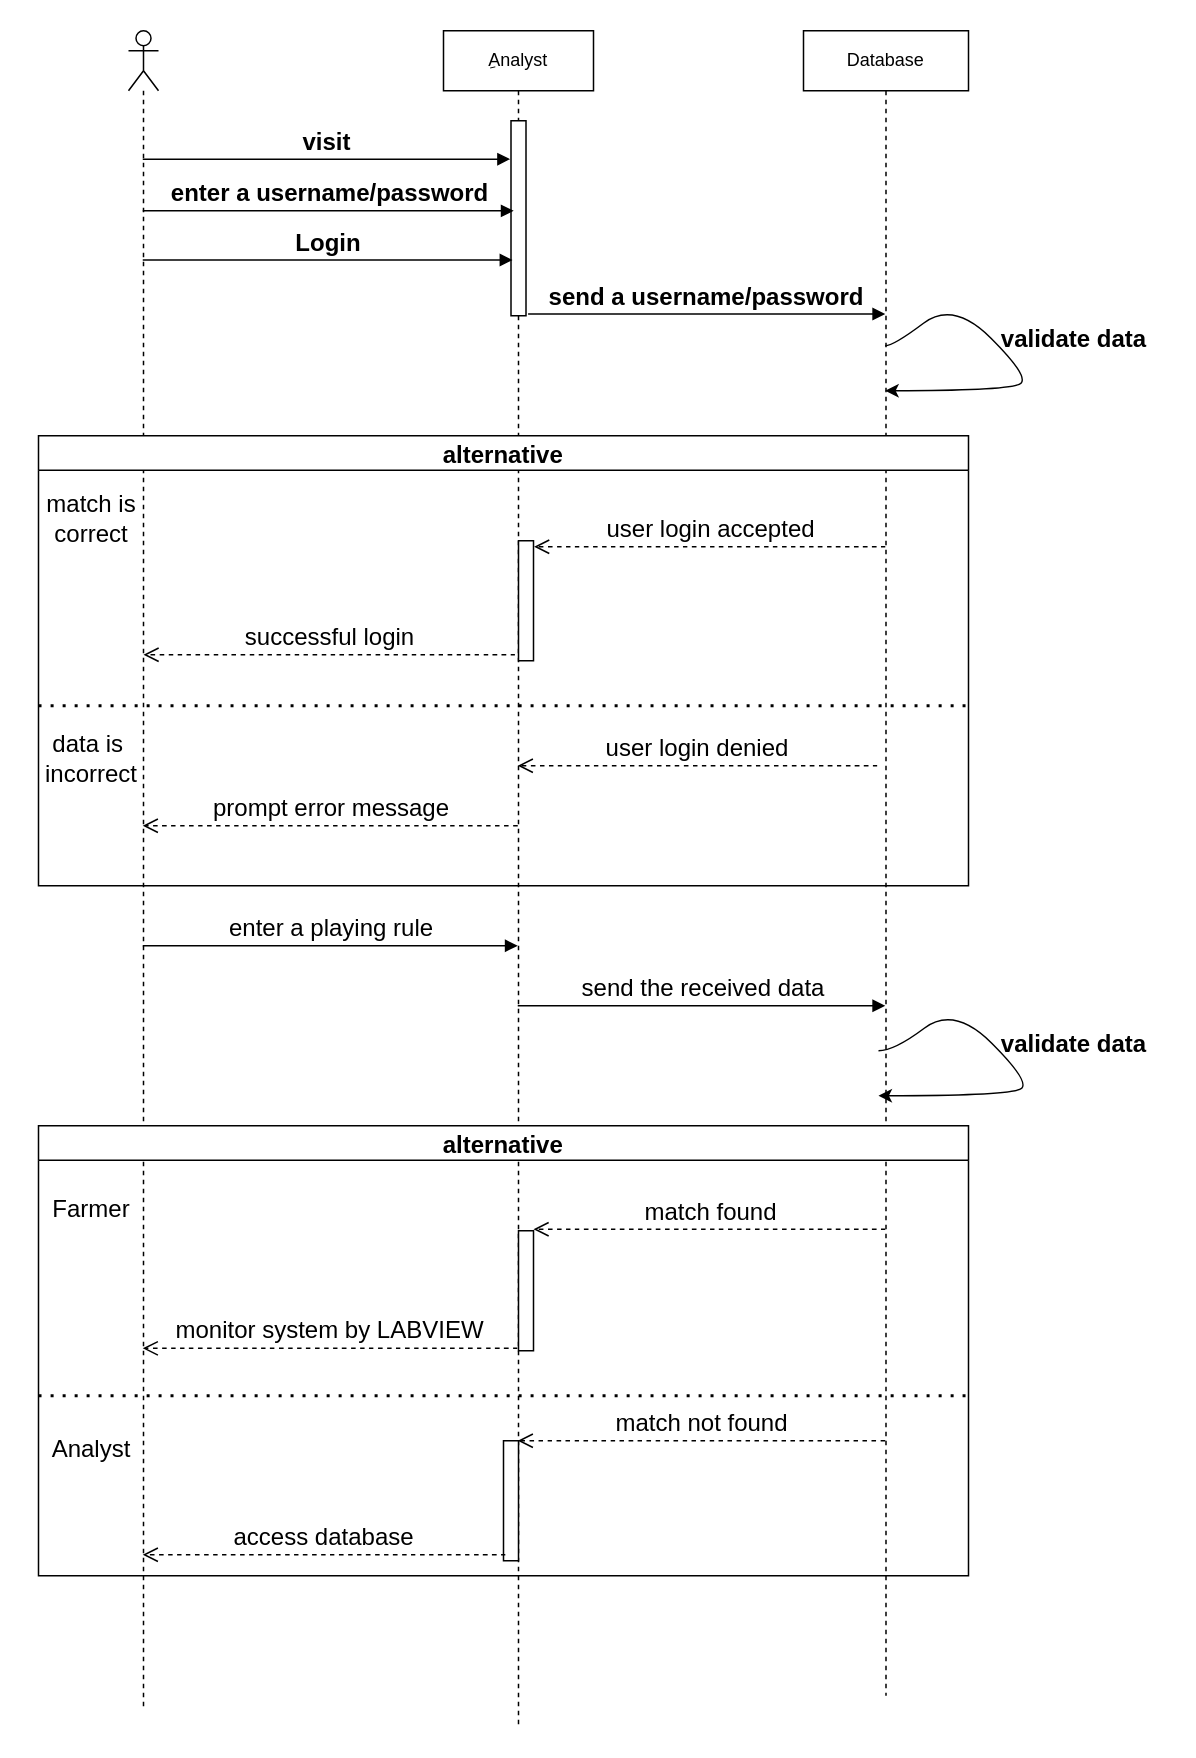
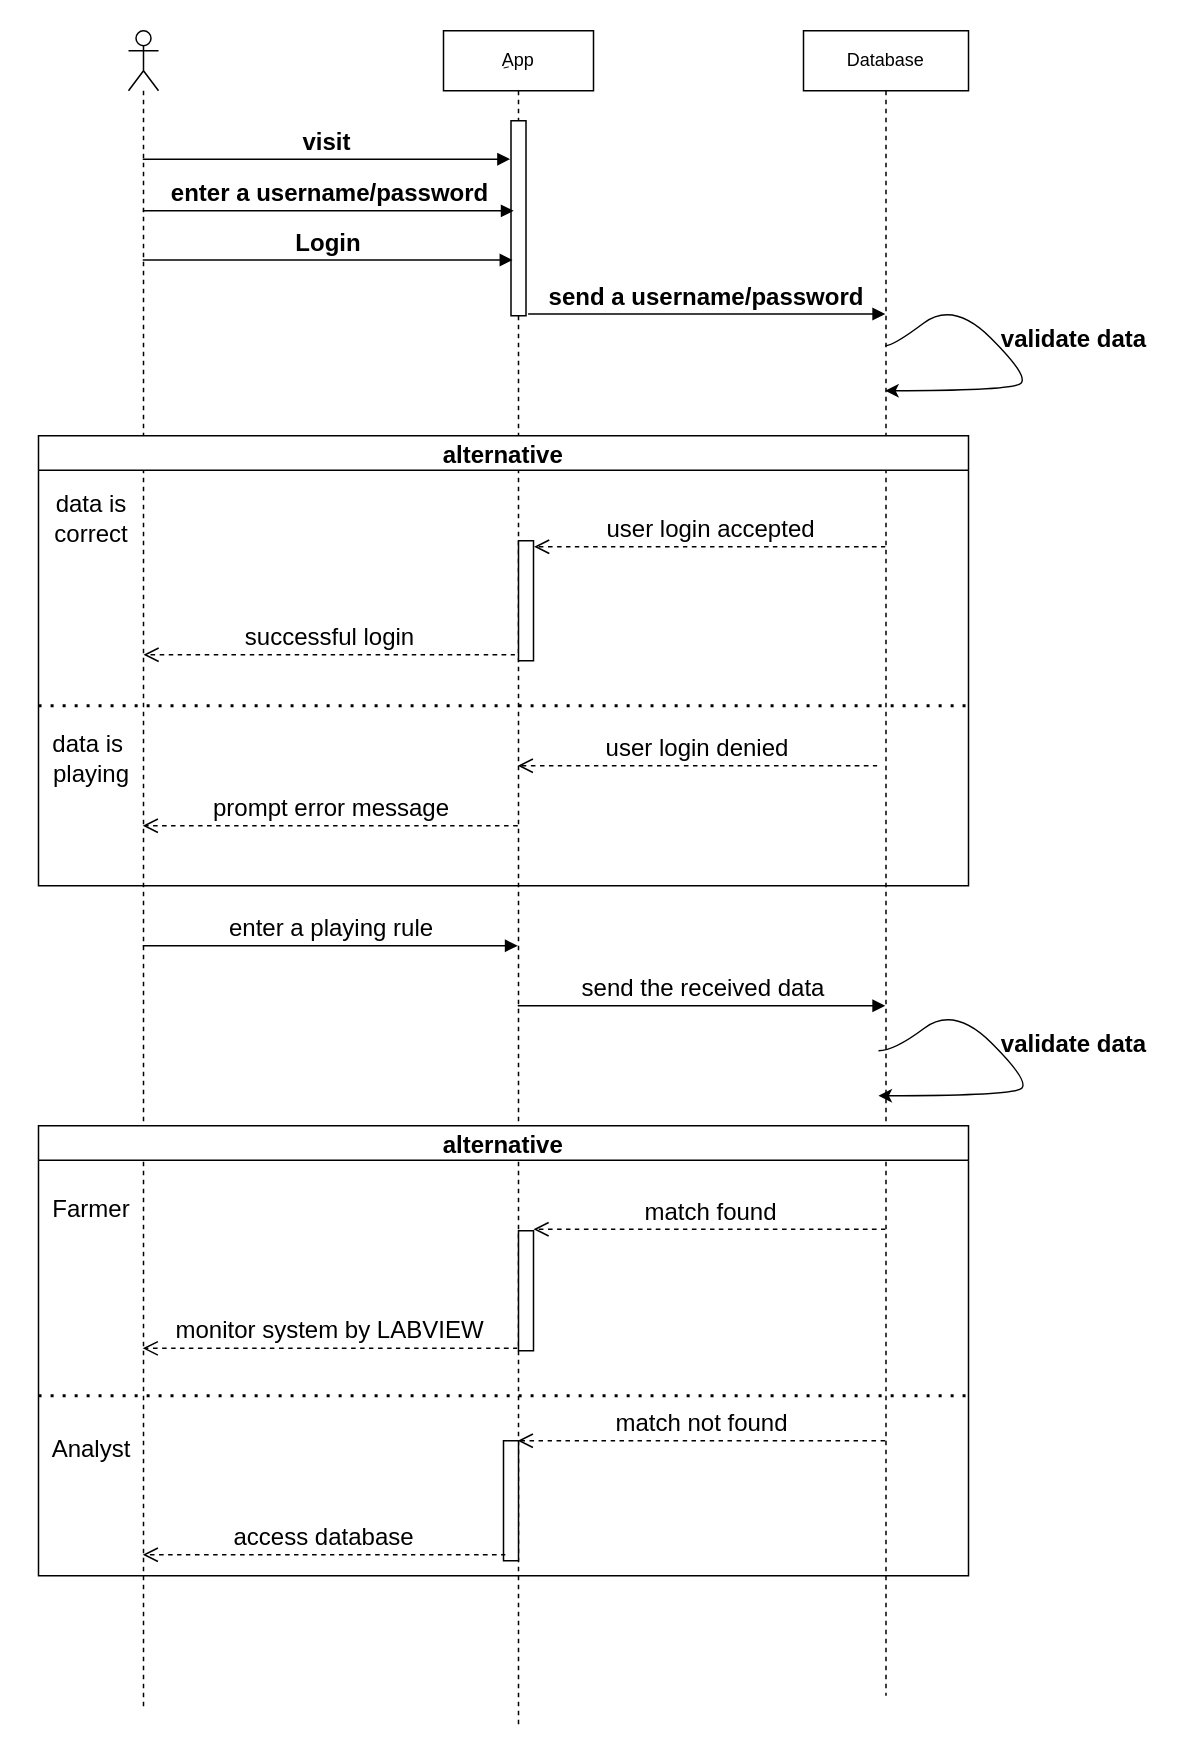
  <mxCell id="0" />
  <mxCell id="1" parent="0" />
  <mxCell id="2" value="" style="shape=umlLifeline;participant=umlActor;perimeter=lifelinePerimeter;whiteSpace=wrap;html=1;container=1;collapsible=0;recursiveResize=0;verticalAlign=top;spacingTop=36;outlineConnect=0;" vertex="1" parent="1"><mxGeometry x="85" y="20" width="20" height="1120" as="geometry" /></mxCell>
- <mxCell id="3" value="ِAnalyst" style="shape=umlLifeline;perimeter=lifelinePerimeter;whiteSpace=wrap;html=1;container=1;collapsible=0;recursiveResize=0;outlineConnect=0;" vertex="1" parent="1"><mxGeometry x="295" y="20" width="100" height="1130" as="geometry" /></mxCell>
+ <mxCell id="3" value="ِApp" style="shape=umlLifeline;perimeter=lifelinePerimeter;whiteSpace=wrap;html=1;container=1;collapsible=0;recursiveResize=0;outlineConnect=0;" vertex="1" parent="1"><mxGeometry x="295" y="20" width="100" height="1130" as="geometry" /></mxCell>
  <mxCell id="4" value="" style="html=1;points=[];perimeter=orthogonalPerimeter;" vertex="1" parent="3"><mxGeometry x="45" y="60" width="10" height="130" as="geometry" /></mxCell>
  <mxCell id="5" value="Database" style="shape=umlLifeline;perimeter=lifelinePerimeter;whiteSpace=wrap;html=1;container=1;collapsible=0;recursiveResize=0;outlineConnect=0;" vertex="1" parent="1"><mxGeometry x="535" y="20" width="110" height="1110" as="geometry" /></mxCell>
  <mxCell id="6" value="alternative" style="swimlane;fontSize=16;startSize=23;" vertex="1" parent="5"><mxGeometry x="-510" y="730" width="620" height="300" as="geometry" /></mxCell>
  <mxCell id="7" value="Farmer" style="text;html=1;align=center;verticalAlign=middle;resizable=0;points=[];autosize=1;strokeColor=none;fillColor=none;fontSize=16;" vertex="1" parent="6"><mxGeometry x="-5" y="40" width="80" height="30" as="geometry" /></mxCell>
  <mxCell id="8" value="" style="html=1;points=[];perimeter=orthogonalPerimeter;fontSize=16;" vertex="1" parent="6"><mxGeometry x="320" y="70" width="10" height="80" as="geometry" /></mxCell>
  <mxCell id="9" value="Analyst" style="text;html=1;align=center;verticalAlign=middle;resizable=0;points=[];autosize=1;strokeColor=none;fillColor=none;fontSize=16;" vertex="1" parent="6"><mxGeometry x="-5" y="200" width="80" height="30" as="geometry" /></mxCell>
  <mxCell id="10" value="match found" style="html=1;verticalAlign=bottom;endArrow=open;dashed=1;endSize=8;rounded=0;fontSize=16;curved=1;" edge="1" parent="6" source="5"><mxGeometry relative="1" as="geometry"><mxPoint x="559.1" y="69" as="sourcePoint" /><mxPoint x="330.0" y="69" as="targetPoint" /></mxGeometry></mxCell>
  <mxCell id="11" value="" style="endArrow=none;dashed=1;html=1;dashPattern=1 3;strokeWidth=2;rounded=0;fontSize=16;curved=1;" edge="1" parent="6"><mxGeometry width="50" height="50" relative="1" as="geometry"><mxPoint y="180" as="sourcePoint" /><mxPoint x="620" y="180" as="targetPoint" /><Array as="points"><mxPoint x="360" y="180" /></Array></mxGeometry></mxCell>
  <mxCell id="12" value="" style="html=1;points=[];perimeter=orthogonalPerimeter;fontSize=16;" vertex="1" parent="6"><mxGeometry x="310" y="210" width="10" height="80" as="geometry" /></mxCell>
  <mxCell id="13" value="&lt;font style=&quot;font-size: 16px;&quot;&gt;&lt;b&gt;visit&lt;/b&gt;&lt;/font&gt;" style="html=1;verticalAlign=bottom;endArrow=block;rounded=0;entryX=-0.06;entryY=0.197;entryDx=0;entryDy=0;entryPerimeter=0;" edge="1" parent="1" source="2" target="4"><mxGeometry width="80" relative="1" as="geometry"><mxPoint x="95" y="100" as="sourcePoint" /><mxPoint x="175" y="100" as="targetPoint" /></mxGeometry></mxCell>
  <mxCell id="14" value="&lt;font style=&quot;font-size: 16px;&quot;&gt;&lt;b&gt;enter a username/password&lt;/b&gt;&lt;/font&gt;" style="html=1;verticalAlign=bottom;endArrow=block;rounded=0;entryX=0.18;entryY=0.462;entryDx=0;entryDy=0;entryPerimeter=0;" edge="1" parent="1" source="2" target="4"><mxGeometry width="80" relative="1" as="geometry"><mxPoint x="105" y="140" as="sourcePoint" /><mxPoint x="315" y="140" as="targetPoint" /></mxGeometry></mxCell>
  <mxCell id="15" value="&lt;font style=&quot;font-size: 16px;&quot;&gt;&lt;b&gt;Login&lt;/b&gt;&lt;/font&gt;" style="html=1;verticalAlign=bottom;endArrow=block;rounded=0;entryX=0.1;entryY=0.714;entryDx=0;entryDy=0;entryPerimeter=0;" edge="1" parent="1" source="2" target="4"><mxGeometry width="80" relative="1" as="geometry"><mxPoint x="115" y="170" as="sourcePoint" /><mxPoint x="359.4" y="125.61" as="targetPoint" /></mxGeometry></mxCell>
  <mxCell id="16" value="&lt;font style=&quot;font-size: 16px;&quot;&gt;&lt;b&gt;send a username/password&lt;/b&gt;&lt;/font&gt;" style="html=1;verticalAlign=bottom;endArrow=block;rounded=0;exitX=1.14;exitY=0.991;exitDx=0;exitDy=0;exitPerimeter=0;" edge="1" parent="1" source="4" target="5"><mxGeometry width="80" relative="1" as="geometry"><mxPoint x="385" y="210" as="sourcePoint" /><mxPoint x="545" y="210" as="targetPoint" /></mxGeometry></mxCell>
  <mxCell id="17" value="" style="curved=1;endArrow=classic;html=1;rounded=0;fontSize=16;" edge="1" parent="1" source="5" target="5"><mxGeometry width="50" height="50" relative="1" as="geometry"><mxPoint x="685" y="200" as="sourcePoint" /><mxPoint x="635" y="250" as="targetPoint" /><Array as="points"><mxPoint x="595" y="230" /><mxPoint x="635" y="200" /><mxPoint x="685" y="250" /><mxPoint x="675" y="260" /></Array></mxGeometry></mxCell>
  <mxCell id="18" value="alternative" style="swimlane;fontSize=16;startSize=23;" vertex="1" parent="1"><mxGeometry x="25" y="290" width="620" height="300" as="geometry" /></mxCell>
- <mxCell id="19" value="match is&lt;br&gt;correct" style="text;html=1;align=center;verticalAlign=middle;resizable=0;points=[];autosize=1;strokeColor=none;fillColor=none;fontSize=16;" vertex="1" parent="18"><mxGeometry y="30" width="70" height="50" as="geometry" /></mxCell>
+ <mxCell id="19" value="data is&lt;br&gt;correct" style="text;html=1;align=center;verticalAlign=middle;resizable=0;points=[];autosize=1;strokeColor=none;fillColor=none;fontSize=16;" vertex="1" parent="18"><mxGeometry y="30" width="70" height="50" as="geometry" /></mxCell>
  <mxCell id="20" value="" style="html=1;points=[];perimeter=orthogonalPerimeter;fontSize=16;" vertex="1" parent="18"><mxGeometry x="320" y="70" width="10" height="80" as="geometry" /></mxCell>
- <mxCell id="21" value="data is&amp;nbsp;&lt;br&gt;incorrect" style="text;html=1;align=center;verticalAlign=middle;resizable=0;points=[];autosize=1;strokeColor=none;fillColor=none;fontSize=16;" vertex="1" parent="18"><mxGeometry x="-5" y="190" width="80" height="50" as="geometry" /></mxCell>
+ <mxCell id="21" value="data is&amp;nbsp;&lt;br&gt;playing" style="text;html=1;align=center;verticalAlign=middle;resizable=0;points=[];autosize=1;strokeColor=none;fillColor=none;fontSize=16;" vertex="1" parent="18"><mxGeometry x="-5" y="190" width="80" height="50" as="geometry" /></mxCell>
  <mxCell id="22" value="user login denied" style="html=1;verticalAlign=bottom;endArrow=open;dashed=1;endSize=8;rounded=0;fontSize=16;curved=1;" edge="1" parent="18" target="3"><mxGeometry relative="1" as="geometry"><mxPoint x="559.1" y="220" as="sourcePoint" /><mxPoint x="330.0" y="220" as="targetPoint" /></mxGeometry></mxCell>
  <mxCell id="23" value="validate data" style="text;html=1;align=center;verticalAlign=middle;resizable=0;points=[];autosize=1;strokeColor=none;fillColor=none;fontSize=16;fontStyle=1" vertex="1" parent="1"><mxGeometry x="655" y="210" width="120" height="30" as="geometry" /></mxCell>
  <mxCell id="24" value="user login accepted" style="html=1;verticalAlign=bottom;endArrow=open;dashed=1;endSize=8;rounded=0;fontSize=16;curved=1;entryX=1.04;entryY=0.05;entryDx=0;entryDy=0;entryPerimeter=0;" edge="1" parent="1" source="5" target="20"><mxGeometry relative="1" as="geometry"><mxPoint x="515" y="360" as="sourcePoint" /><mxPoint x="415" y="360" as="targetPoint" /></mxGeometry></mxCell>
  <mxCell id="25" value="successful login" style="html=1;verticalAlign=bottom;endArrow=open;dashed=1;endSize=8;rounded=0;fontSize=16;curved=1;exitX=-0.24;exitY=0.95;exitDx=0;exitDy=0;exitPerimeter=0;" edge="1" parent="1" source="20"><mxGeometry relative="1" as="geometry"><mxPoint x="315" y="430" as="sourcePoint" /><mxPoint x="95" y="436" as="targetPoint" /></mxGeometry></mxCell>
  <mxCell id="26" value="" style="endArrow=none;dashed=1;html=1;dashPattern=1 3;strokeWidth=2;rounded=0;fontSize=16;curved=1;" edge="1" parent="1"><mxGeometry width="50" height="50" relative="1" as="geometry"><mxPoint x="25" y="470" as="sourcePoint" /><mxPoint x="645" y="470" as="targetPoint" /><Array as="points"><mxPoint x="385" y="470" /></Array></mxGeometry></mxCell>
  <mxCell id="27" value="prompt error message" style="html=1;verticalAlign=bottom;endArrow=open;dashed=1;endSize=8;rounded=0;fontSize=16;curved=1;" edge="1" parent="1" source="3" target="2"><mxGeometry relative="1" as="geometry"><mxPoint x="334.1" y="560" as="sourcePoint" /><mxPoint x="105" y="560" as="targetPoint" /><Array as="points"><mxPoint x="145" y="550" /></Array></mxGeometry></mxCell>
  <mxCell id="28" value="enter a playing rule" style="html=1;verticalAlign=bottom;endArrow=block;rounded=0;fontSize=16;curved=1;" edge="1" parent="1" source="2" target="3"><mxGeometry width="80" relative="1" as="geometry"><mxPoint x="145" y="640" as="sourcePoint" /><mxPoint x="225" y="640" as="targetPoint" /><Array as="points"><mxPoint x="155" y="630" /></Array></mxGeometry></mxCell>
  <mxCell id="29" value="send the received data" style="html=1;verticalAlign=bottom;endArrow=block;rounded=0;fontSize=16;curved=1;" edge="1" parent="1" source="3" target="5"><mxGeometry width="80" relative="1" as="geometry"><mxPoint x="355" y="670" as="sourcePoint" /><mxPoint x="565" y="670" as="targetPoint" /><Array as="points"><mxPoint x="415.5" y="670" /></Array></mxGeometry></mxCell>
  <mxCell id="30" value="" style="curved=1;endArrow=classic;html=1;rounded=0;fontSize=16;" edge="1" parent="1"><mxGeometry width="50" height="50" relative="1" as="geometry"><mxPoint x="585" y="700" as="sourcePoint" /><mxPoint x="585" y="730" as="targetPoint" /><Array as="points"><mxPoint x="595.5" y="700" /><mxPoint x="635.5" y="670" /><mxPoint x="685.5" y="720" /><mxPoint x="675.5" y="730" /></Array></mxGeometry></mxCell>
  <mxCell id="31" value="validate data" style="text;html=1;align=center;verticalAlign=middle;resizable=0;points=[];autosize=1;strokeColor=none;fillColor=none;fontSize=16;fontStyle=1" vertex="1" parent="1"><mxGeometry x="655" y="680" width="120" height="30" as="geometry" /></mxCell>
  <mxCell id="32" value="monitor system by LABVIEW" style="html=1;verticalAlign=bottom;endArrow=open;dashed=1;endSize=8;rounded=0;fontSize=16;curved=1;exitX=-0.08;exitY=0.98;exitDx=0;exitDy=0;exitPerimeter=0;" edge="1" parent="1" source="8" target="2"><mxGeometry relative="1" as="geometry"><mxPoint x="329.5" y="899" as="sourcePoint" /><mxPoint x="125" y="899" as="targetPoint" /></mxGeometry></mxCell>
  <mxCell id="33" value="match not found" style="html=1;verticalAlign=bottom;endArrow=open;dashed=1;endSize=8;rounded=0;fontSize=16;curved=1;" edge="1" parent="1" source="5" target="3"><mxGeometry relative="1" as="geometry"><mxPoint x="589.5" y="980" as="sourcePoint" /><mxPoint x="355" y="980" as="targetPoint" /><Array as="points"><mxPoint x="375" y="960" /></Array></mxGeometry></mxCell>
  <mxCell id="34" value="access database" style="html=1;verticalAlign=bottom;endArrow=open;dashed=1;endSize=8;rounded=0;fontSize=16;curved=1;exitX=0.12;exitY=0.95;exitDx=0;exitDy=0;exitPerimeter=0;" edge="1" parent="1" source="12" target="2"><mxGeometry relative="1" as="geometry"><mxPoint x="265" y="1020" as="sourcePoint" /><mxPoint x="185" y="1020" as="targetPoint" /></mxGeometry></mxCell>
